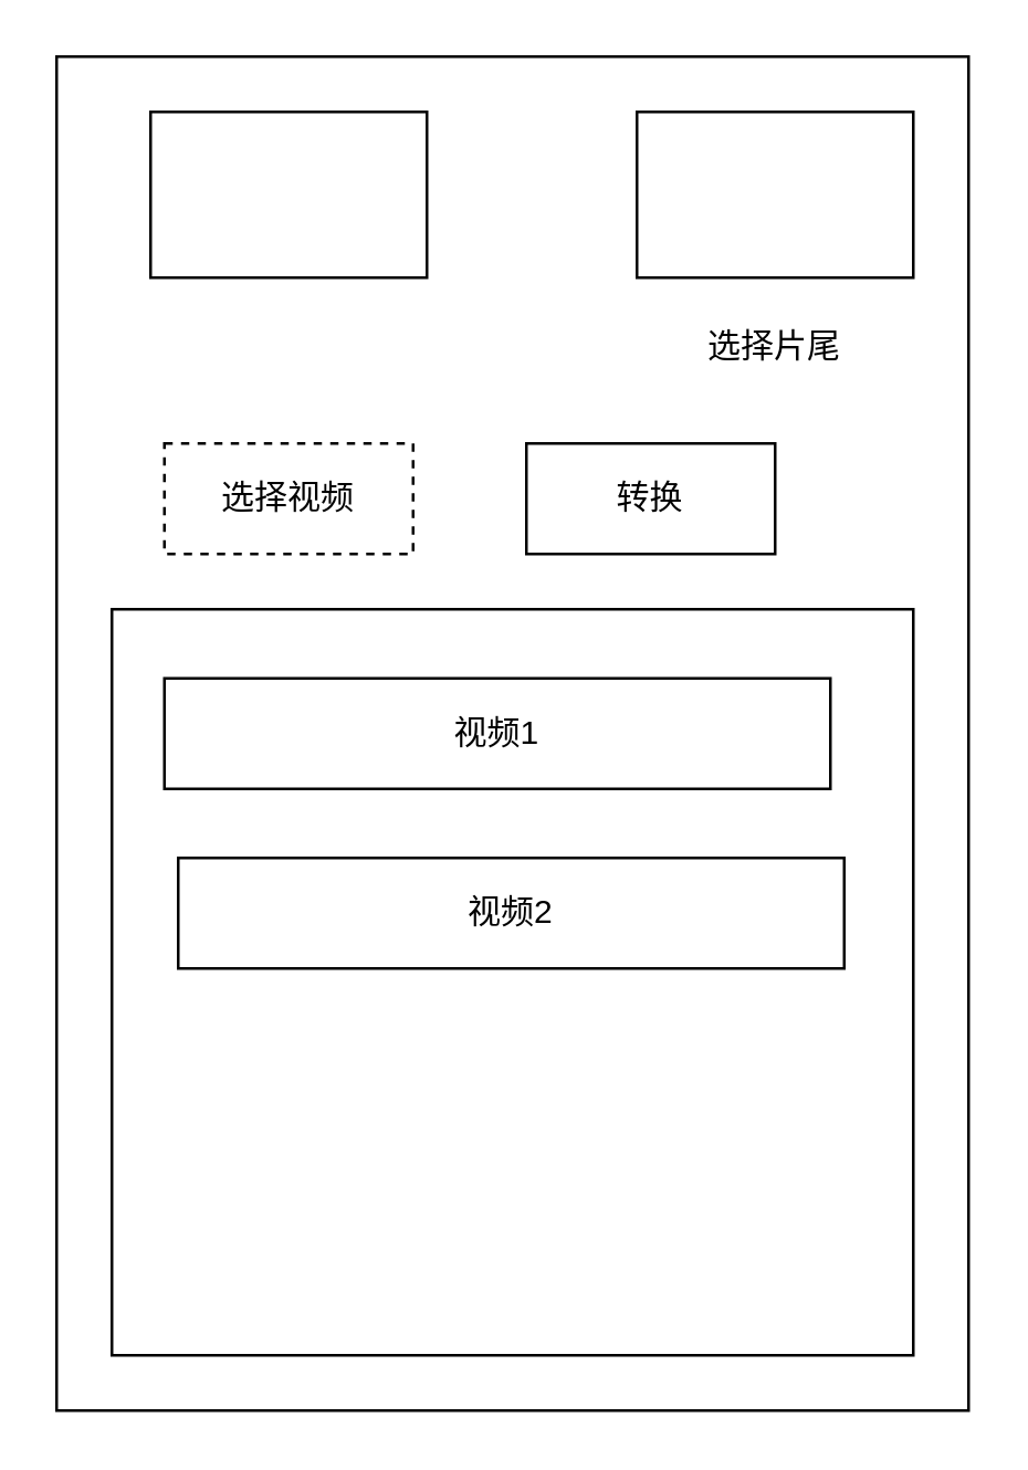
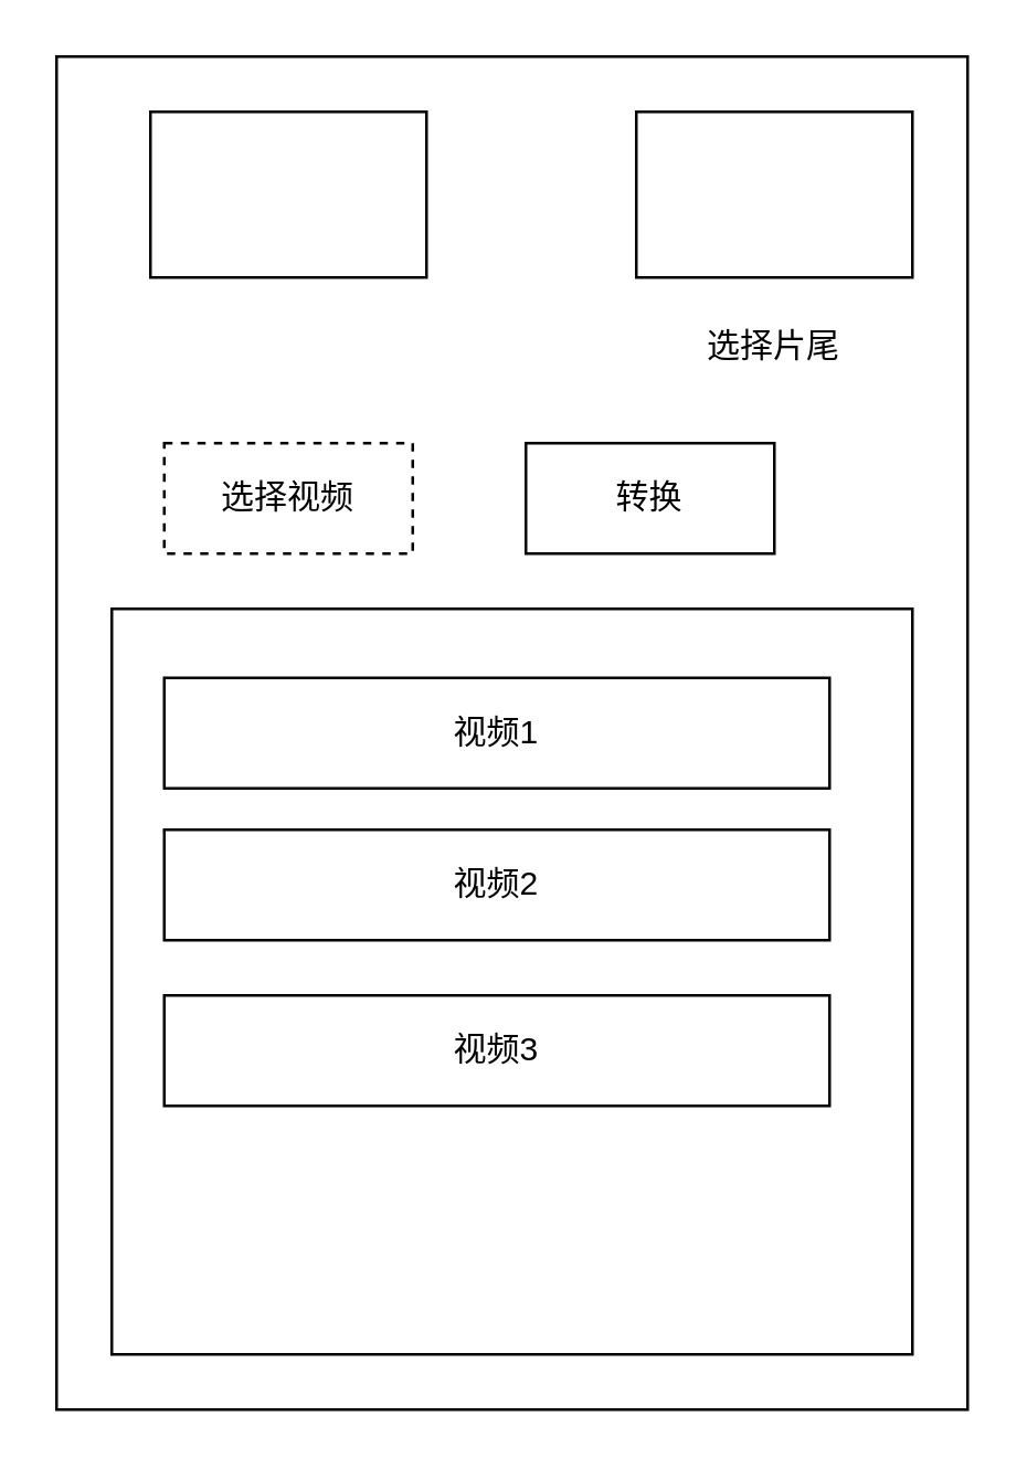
  <mxCell id="0" />
  <mxCell id="1" parent="0" />
  <mxCell id="2" value="" style="rounded=0;whiteSpace=wrap;html=1;" vertex="1" parent="1"><mxGeometry x="20" y="20" width="330" height="490" as="geometry" /></mxCell>
  <mxCell id="3" value="" style="rounded=0;whiteSpace=wrap;html=1;" vertex="1" parent="1"><mxGeometry x="54" y="40" width="100" height="60" as="geometry" /></mxCell>
  <mxCell id="4" value="" style="rounded=0;whiteSpace=wrap;html=1;" vertex="1" parent="1"><mxGeometry x="230" y="40" width="100" height="60" as="geometry" /></mxCell>
  <mxCell id="5" value="选择片尾" style="text;html=1;strokeColor=none;fillColor=none;align=center;verticalAlign=middle;whiteSpace=wrap;rounded=0;" vertex="1" parent="1"><mxGeometry x="250" y="110" width="60" height="30" as="geometry" /></mxCell>
  <mxCell id="6" value="" style="rounded=0;whiteSpace=wrap;html=1;" vertex="1" parent="1"><mxGeometry x="40" y="220" width="290" height="270" as="geometry" /></mxCell>
  <mxCell id="7" value="选择视频" style="rounded=0;whiteSpace=wrap;html=1;dashed=1;" vertex="1" parent="1"><mxGeometry x="59" y="160" width="90" height="40" as="geometry" /></mxCell>
  <mxCell id="8" value="转换" style="rounded=0;whiteSpace=wrap;html=1;" vertex="1" parent="1"><mxGeometry x="190" y="160" width="90" height="40" as="geometry" /></mxCell>
  <mxCell id="9" value="视频1" style="rounded=0;whiteSpace=wrap;html=1;" vertex="1" parent="1"><mxGeometry x="59" y="245" width="241" height="40" as="geometry" /></mxCell>
- <mxCell id="10" value="视频2" style="rounded=0;whiteSpace=wrap;html=1;" vertex="1" parent="1"><mxGeometry x="64" y="310" width="241" height="40" as="geometry" /></mxCell>
+ <mxCell id="10" value="视频2" style="rounded=0;whiteSpace=wrap;html=1;" vertex="1" parent="1"><mxGeometry x="59" y="300" width="241" height="40" as="geometry" /></mxCell>
+ <mxCell id="11" value="视频3" style="rounded=0;whiteSpace=wrap;html=1;" vertex="1" parent="1"><mxGeometry x="59" y="360" width="241" height="40" as="geometry" /></mxCell>
